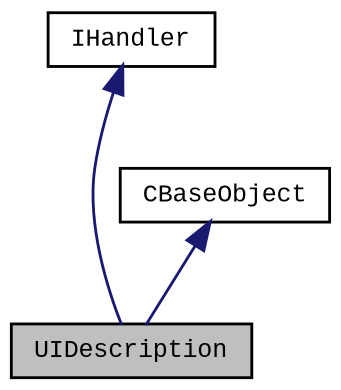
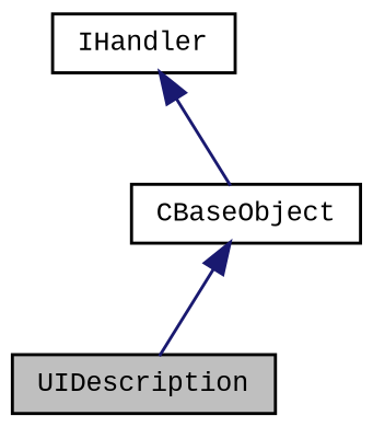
  digraph {
    fontname="Liberation Mono"
    node [color=black fontname="Liberation Mono" fontsize=9 shape=record]
    edge [color=midnightblue dir=back fontname="Liberation Mono" fontsize=9 labelfontname=Arial labelfontsize=9 style=solid]
    n1 [fillcolor=grey75 fontcolor=black height=0.2 label=UIDescription style=filled width=0.4]
    n2 [height=0.2 label=CBaseObject width=0.4]
    n3 [height=0.2 label=IHandler width=0.4]
    n2 -> n1
-   n3 -> n1
+   n3 -> n2
  }
